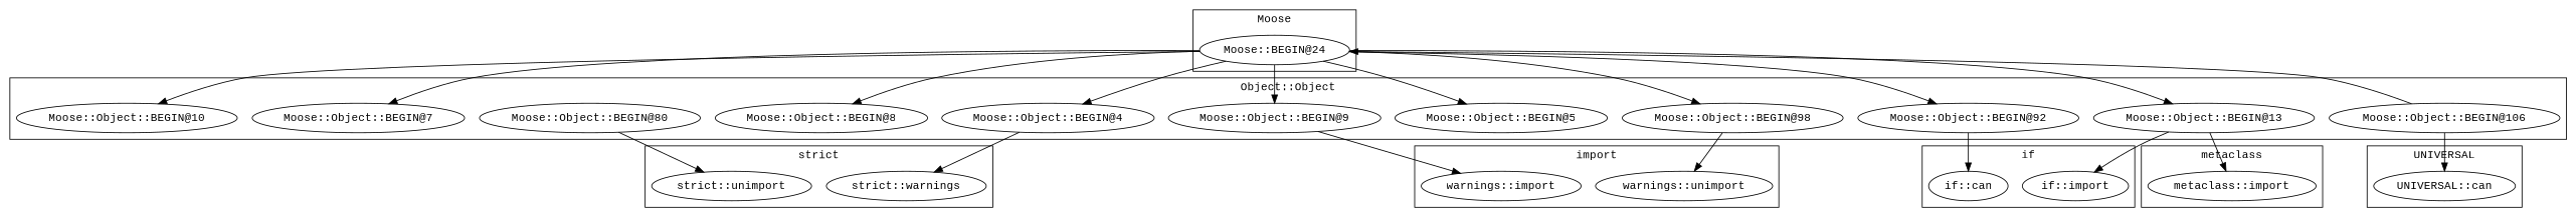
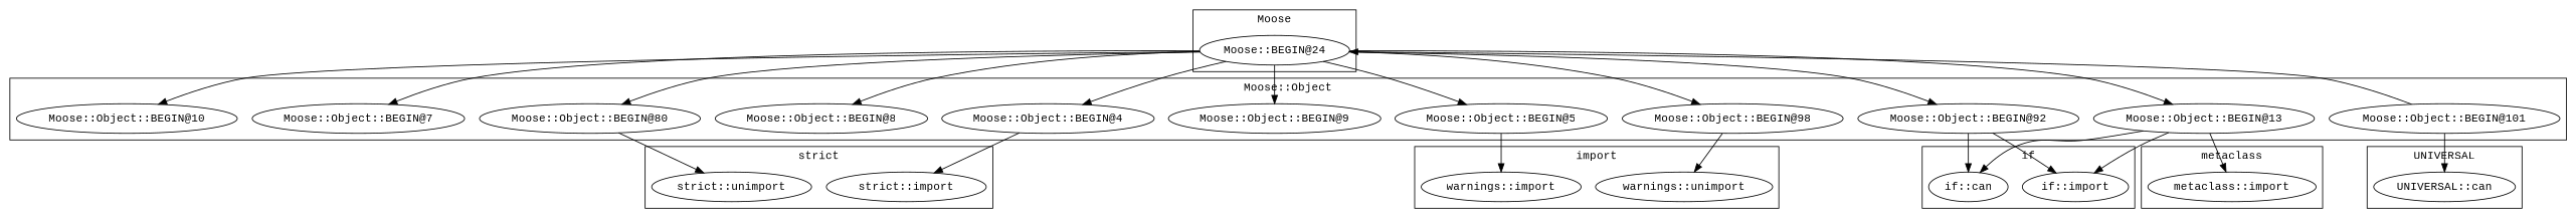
  digraph {
    fontname="Liberation Mono"
    node [fontname="Liberation Mono"]
    edge [fontname="Liberation Mono"]
    "warnings::unimport"
    "warnings::import"
    "if::import"
    n4 [label="if::can"]
    "Moose::BEGIN@24"
    "metaclass::import"
    "UNIVERSAL::can"
-   "strict::import" [label="strict::warnings"]
+   "strict::import"
    "strict::unimport"
    "Moose::Object::BEGIN@80"
    "Moose::Object::BEGIN@98"
    "Moose::Object::BEGIN@13"
    n13 [label="Moose::Object::BEGIN@92"]
    "Moose::Object::BEGIN@5"
    "Moose::Object::BEGIN@9"
-   "Moose::Object::BEGIN@106"
+   "Moose::Object::BEGIN@106" [label="Moose::Object::BEGIN@101"]
    "Moose::Object::BEGIN@8"
    "Moose::Object::BEGIN@4"
    "Moose::Object::BEGIN@7"
    "Moose::Object::BEGIN@10"
    subgraph cluster_1 {
      label=import
      "warnings::unimport"
      "warnings::import"
    }
    subgraph cluster_2 {
      label=if
      "if::import"
      n4
    }
    subgraph cluster_3 {
      label=Moose
      "Moose::BEGIN@24"
    }
    subgraph cluster_4 {
      label=metaclass
      "metaclass::import"
    }
    subgraph cluster_5 {
      label=UNIVERSAL
      "UNIVERSAL::can"
    }
    subgraph cluster_6 {
      label="strict"
      "strict::import"
      "strict::unimport"
    }
    subgraph cluster_7 {
-     label="Object::Object"
+     label="Moose::Object"
      "Moose::Object::BEGIN@80"
      "Moose::Object::BEGIN@98"
      "Moose::Object::BEGIN@13"
      n13
      "Moose::Object::BEGIN@5"
      "Moose::Object::BEGIN@9"
      "Moose::Object::BEGIN@106"
      "Moose::Object::BEGIN@8"
      "Moose::Object::BEGIN@4"
      "Moose::Object::BEGIN@7"
      "Moose::Object::BEGIN@10"
    }
+   "Moose::BEGIN@24" -> "Moose::Object::BEGIN@80"
    "Moose::BEGIN@24" -> "Moose::Object::BEGIN@98"
    "Moose::BEGIN@24" -> "Moose::Object::BEGIN@13"
    "Moose::BEGIN@24" -> n13
    "Moose::BEGIN@24" -> "Moose::Object::BEGIN@5"
    "Moose::BEGIN@24" -> "Moose::Object::BEGIN@9"
    "Moose::BEGIN@24" -> "Moose::Object::BEGIN@8"
    "Moose::BEGIN@24" -> "Moose::Object::BEGIN@4"
    "Moose::BEGIN@24" -> "Moose::Object::BEGIN@7"
    "Moose::BEGIN@24" -> "Moose::Object::BEGIN@10"
    "Moose::Object::BEGIN@80" -> "strict::unimport"
    "Moose::Object::BEGIN@98" -> "warnings::unimport"
    "Moose::Object::BEGIN@13" -> "if::import"
+   "Moose::Object::BEGIN@13" -> n4
    "Moose::Object::BEGIN@13" -> "metaclass::import"
+   n13 -> "if::import"
    n13 -> n4
-   "Moose::Object::BEGIN@9" -> "warnings::import"
+   "Moose::Object::BEGIN@5" -> "warnings::import"
    "Moose::Object::BEGIN@106" -> "Moose::BEGIN@24"
    "Moose::Object::BEGIN@106" -> "UNIVERSAL::can"
    "Moose::Object::BEGIN@4" -> "strict::import"
  }
